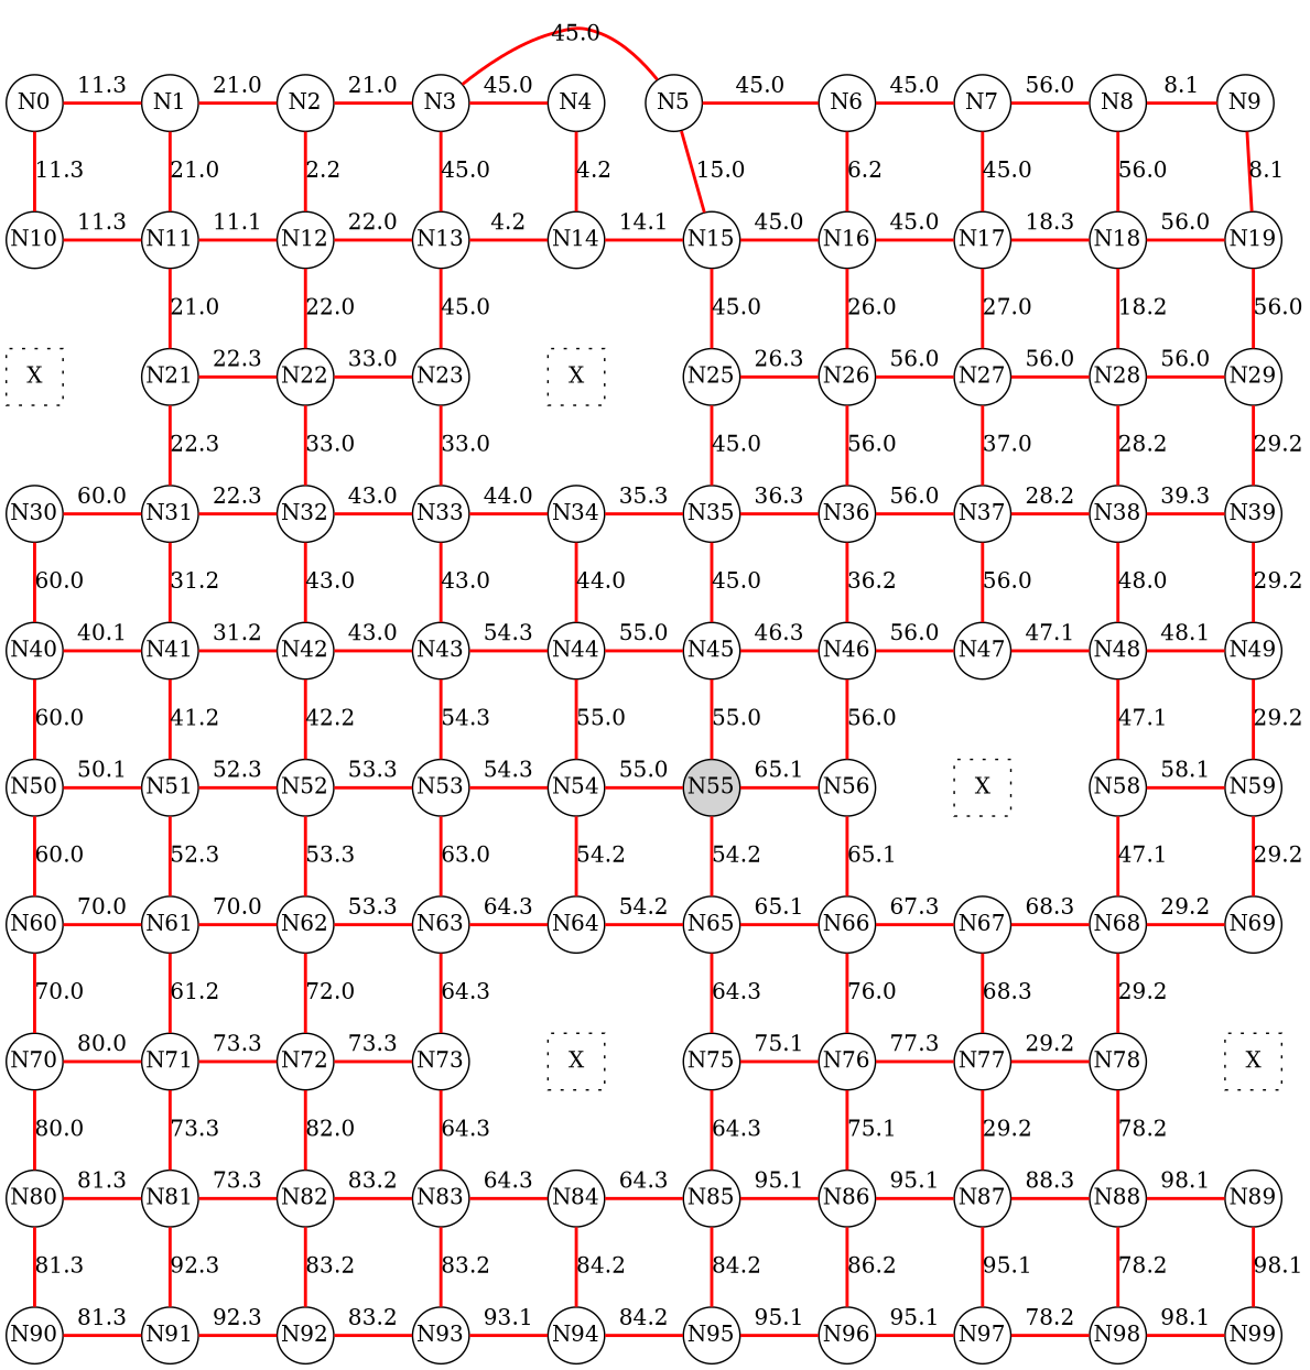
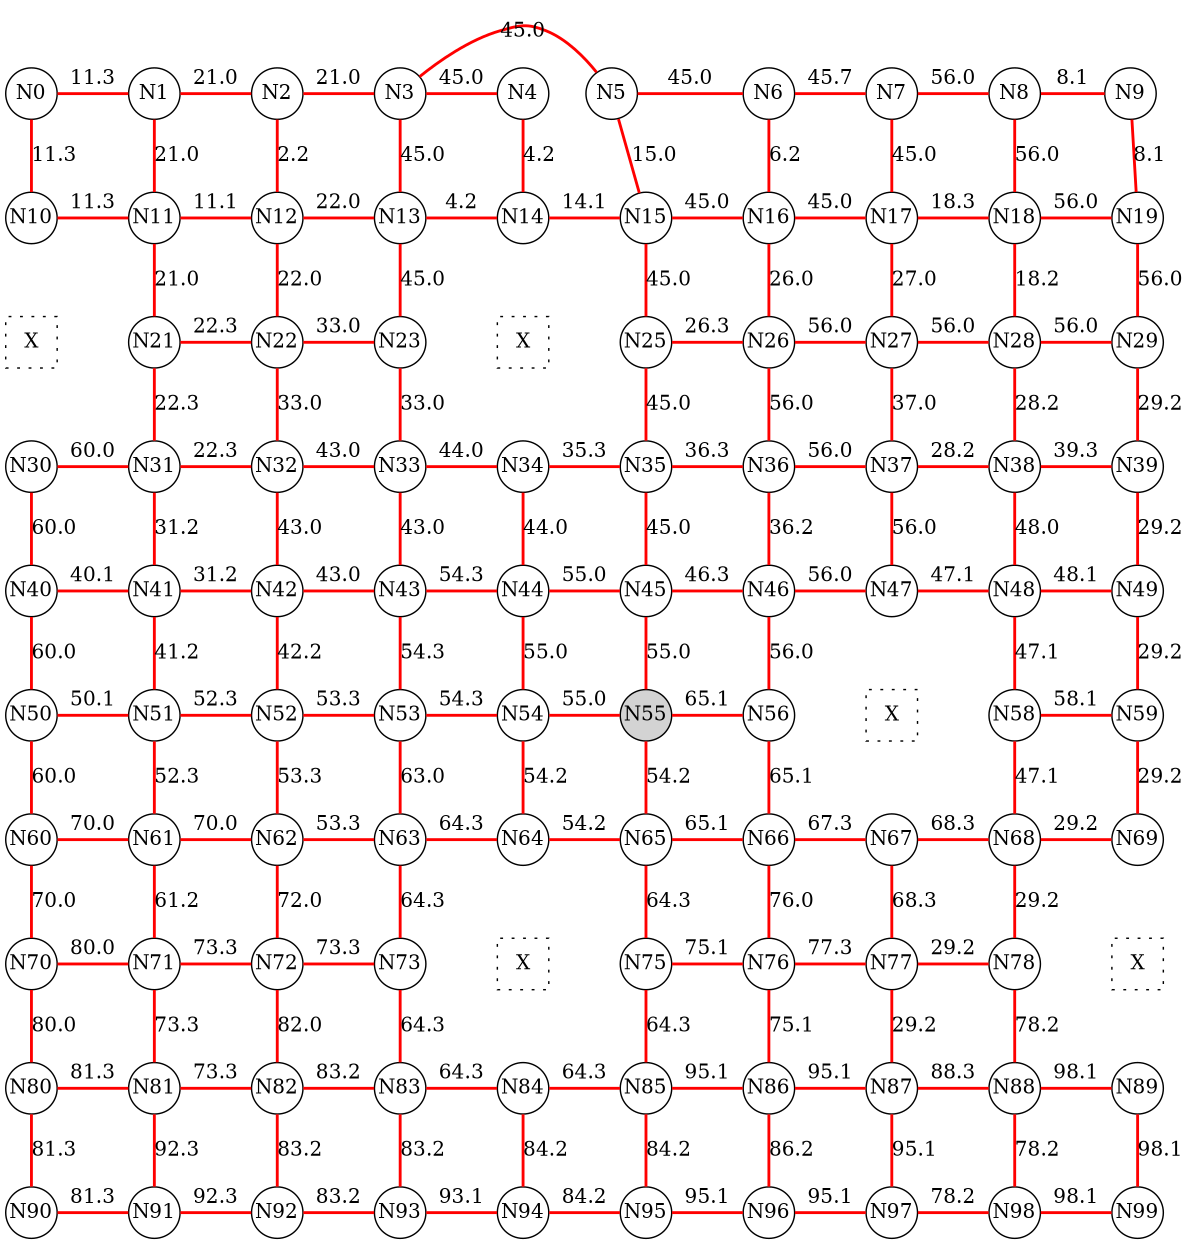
  digraph {
    node [fixedsize=true shape=circle]
    edge [color=red dir=none style=bold]
    N0
    N1
    N2
    N3
    N4
    N5
    N6
    N7
    N8
    N9
    N10
    N11
    N12
    N13
    N14
    N15
    N16
    N17
    N18
    N19
    n21 [label=X shape=square style=dotted]
    N21
    N22
    N23
    n25 [label=X shape=square style=dotted]
    N25
    N26
    N27
    N28
    N29
    N30
    N31
    N32
    N33
    N34
    N35
    N36
    N37
    N38
    N39
    N40
    N41
    N42
    N43
    N44
    N45
    N46
    N47
    N48
    N49
    N50
    N51
    N52
    N53
    N54
    N55 [style=filled]
    N56
    n58 [label=X shape=square style=dotted]
    N58
    N59
    N60
    N61
    N62
    N63
    N64
    N65
    N66
    N67
    N68
    N69
    N70
    N71
    N72
    N73
    n75 [label=X shape=square style=dotted]
    N75
    N76
    N77
    N78
    n80 [label=X shape=square style=dotted]
    N80
    N81
    N82
    N83
    N84
    N85
    N86
    N87
    N88
    N89
    N90
    N91
    N92
    N93
    N94
    N95
    N96
    N97
    N98
    N99
    subgraph sub_1 {
      rank=same
      N0
      N1
      N2
      N3
      N4
      N5
      N6
      N7
      N8
      N9
    }
    subgraph sub_2 {
      rank=same
      N10
      N11
      N12
      N13
      N14
      N15
      N16
      N17
      N18
      N19
    }
    subgraph sub_3 {
      rank=same
      n21
      N21
      N22
      N23
      n25
      N25
      N26
      N27
      N28
      N29
    }
    subgraph sub_4 {
      rank=same
      N30
      N31
      N32
      N33
      N34
      N35
      N36
      N37
      N38
      N39
    }
    subgraph sub_5 {
      rank=same
      N40
      N41
      N42
      N43
      N44
      N45
      N46
      N47
      N48
      N49
    }
    subgraph sub_6 {
      rank=same
      N50
      N51
      N52
      N53
      N54
      N55
      N56
      n58
      N58
      N59
    }
    subgraph sub_7 {
      rank=same
      N60
      N61
      N62
      N63
      N64
      N65
      N66
      N67
      N68
      N69
    }
    subgraph sub_8 {
      rank=same
      N70
      N71
      N72
      N73
      n75
      N75
      N76
      N77
      N78
      n80
    }
    subgraph sub_9 {
      rank=same
      N80
      N81
      N82
      N83
      N84
      N85
      N86
      N87
      N88
      N89
    }
    subgraph sub_10 {
      rank=same
      N90
      N91
      N92
      N93
      N94
      N95
      N96
      N97
      N98
      N99
    }
    N0 -> N1 [label=11.3]
    N0 -> N10 [label=11.3]
    N1 -> N2 [label=21.0]
    N1 -> N11 [label=21.0]
    N2 -> N3 [label=21.0]
    N2 -> N12 [label=2.2]
    N3 -> N4 [label=45.0]
    N3 -> N5 [label=45.0]
    N3 -> N13 [label=45.0]
    N4 -> N14 [label=4.2]
    N5 -> N6 [label=45.0]
    N5 -> N15 [label=15.0]
-   N6 -> N7 [label=45.0]
+   N6 -> N7 [label=45.7]
    N6 -> N16 [label=6.2]
    N7 -> N8 [label=56.0]
    N7 -> N17 [label=45.0]
    N8 -> N9 [label=8.1]
    N8 -> N18 [label=56.0]
    N9 -> N19 [label=8.1]
    N10 -> N11 [label=11.3]
    N10 -> n21 [label=" " style=invis color=""]
    N11 -> N12 [label=11.1]
    N11 -> N21 [label=21.0]
    N12 -> N13 [label=22.0]
    N12 -> N22 [label=22.0]
    N13 -> N14 [label=4.2]
    N13 -> N23 [label=45.0]
    N14 -> N15 [label=14.1]
    N14 -> n25 [label=" " style=invis color=""]
    N15 -> N16 [label=45.0]
    N15 -> N25 [label=45.0]
    N16 -> N17 [label=45.0]
    N16 -> N26 [label=26.0]
    N17 -> N18 [label=18.3]
    N17 -> N27 [label=27.0]
    N18 -> N19 [label=56.0]
    N18 -> N28 [label=18.2]
    N19 -> N29 [label=56.0]
    n21 -> N21 [label=" " style=invis color=""]
    n21 -> N30 [label=" " style=invis color=""]
    N21 -> N22 [label=22.3]
    N21 -> N31 [label=22.3]
    N22 -> N23 [label=33.0]
    N22 -> N32 [label=33.0]
    N23 -> n25 [label=" " style=invis color=""]
    N23 -> N33 [label=33.0]
    n25 -> N25 [label=" " style=invis color=""]
    n25 -> N34 [label=" " style=invis color=""]
    N25 -> N26 [label=26.3]
    N25 -> N35 [label=45.0]
    N26 -> N27 [label=56.0]
    N26 -> N36 [label=56.0]
    N27 -> N28 [label=56.0]
    N27 -> N37 [label=37.0]
    N28 -> N29 [label=56.0]
    N28 -> N38 [label=28.2]
    N29 -> N39 [label=29.2]
    N30 -> N31 [label=60.0]
    N30 -> N40 [label=60.0]
    N31 -> N32 [label=22.3]
    N31 -> N41 [label=31.2]
    N32 -> N33 [label=43.0]
    N32 -> N42 [label=43.0]
    N33 -> N34 [label=44.0]
    N33 -> N43 [label=43.0]
    N34 -> N35 [label=35.3]
    N34 -> N44 [label=44.0]
    N35 -> N36 [label=36.3]
    N35 -> N45 [label=45.0]
    N36 -> N37 [label=56.0]
    N36 -> N46 [label=36.2]
    N37 -> N38 [label=28.2]
    N37 -> N47 [label=56.0]
    N38 -> N39 [label=39.3]
    N38 -> N48 [label=48.0]
    N39 -> N49 [label=29.2]
    N40 -> N41 [label=40.1]
    N40 -> N50 [label=60.0]
    N41 -> N42 [label=31.2]
    N41 -> N51 [label=41.2]
    N42 -> N43 [label=43.0]
    N42 -> N52 [label=42.2]
    N43 -> N44 [label=54.3]
    N43 -> N53 [label=54.3]
    N44 -> N45 [label=55.0]
    N44 -> N54 [label=55.0]
    N45 -> N46 [label=46.3]
    N45 -> N55 [label=55.0]
    N46 -> N47 [label=56.0]
    N46 -> N56 [label=56.0]
    N47 -> N48 [label=47.1]
    N47 -> n58 [label=" " style=invis color=""]
    N48 -> N49 [label=48.1]
    N48 -> N58 [label=47.1]
    N49 -> N59 [label=29.2]
    N50 -> N51 [label=50.1]
    N50 -> N60 [label=60.0]
    N51 -> N52 [label=52.3]
    N51 -> N61 [label=52.3]
    N52 -> N53 [label=53.3]
    N52 -> N62 [label=53.3]
    N53 -> N54 [label=54.3]
    N53 -> N63 [label=63.0]
    N54 -> N55 [label=55.0]
    N54 -> N64 [label=54.2]
    N55 -> N56 [label=65.1]
    N55 -> N65 [label=54.2]
    N56 -> n58 [label=" " style=invis color=""]
    N56 -> N66 [label=65.1]
    n58 -> N58 [label=" " style=invis color=""]
    n58 -> N67 [label=" " style=invis color=""]
    N58 -> N59 [label=58.1]
    N58 -> N68 [label=47.1]
    N59 -> N69 [label=29.2]
    N60 -> N61 [label=70.0]
    N60 -> N70 [label=70.0]
    N61 -> N62 [label=70.0]
    N61 -> N71 [label=61.2]
    N62 -> N63 [label=53.3]
    N62 -> N72 [label=72.0]
    N63 -> N64 [label=64.3]
    N63 -> N73 [label=64.3]
    N64 -> N65 [label=54.2]
    N64 -> n75 [label=" " style=invis color=""]
    N65 -> N66 [label=65.1]
    N65 -> N75 [label=64.3]
    N66 -> N67 [label=67.3]
    N66 -> N76 [label=76.0]
    N67 -> N68 [label=68.3]
    N67 -> N77 [label=68.3]
    N68 -> N69 [label=29.2]
    N68 -> N78 [label=29.2]
    N69 -> n80 [label=" " style=invis color=""]
    N70 -> N71 [label=80.0]
    N70 -> N80 [label=80.0]
    N71 -> N72 [label=73.3]
    N71 -> N81 [label=73.3]
    N72 -> N73 [label=73.3]
    N72 -> N82 [label=82.0]
    N73 -> n75 [label=" " style=invis color=""]
    N73 -> N83 [label=64.3]
    n75 -> N75 [label=" " style=invis color=""]
    n75 -> N84 [label=" " style=invis color=""]
    N75 -> N76 [label=75.1]
    N75 -> N85 [label=64.3]
    N76 -> N77 [label=77.3]
    N76 -> N86 [label=75.1]
    N77 -> N78 [label=29.2]
    N77 -> N87 [label=29.2]
    N78 -> n80 [label=" " style=invis color=""]
    N78 -> N88 [label=78.2]
    n80 -> N89 [label=" " style=invis color=""]
    N80 -> N81 [label=81.3]
    N80 -> N90 [label=81.3]
    N81 -> N82 [label=73.3]
    N81 -> N91 [label=92.3]
    N82 -> N83 [label=83.2]
    N82 -> N92 [label=83.2]
    N83 -> N84 [label=64.3]
    N83 -> N93 [label=83.2]
    N84 -> N85 [label=64.3]
    N84 -> N94 [label=84.2]
    N85 -> N86 [label=95.1]
    N85 -> N95 [label=84.2]
    N86 -> N87 [label=95.1]
    N86 -> N96 [label=86.2]
    N87 -> N88 [label=88.3]
    N87 -> N97 [label=95.1]
    N88 -> N89 [label=98.1]
    N88 -> N98 [label=78.2]
    N89 -> N99 [label=98.1]
    N90 -> N91 [label=81.3]
    N91 -> N92 [label=92.3]
    N92 -> N93 [label=83.2]
    N93 -> N94 [label=93.1]
    N94 -> N95 [label=84.2]
    N95 -> N96 [label=95.1]
    N96 -> N97 [label=95.1]
    N97 -> N98 [label=78.2]
    N98 -> N99 [label=98.1]
  }
